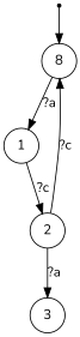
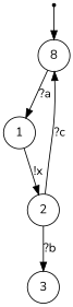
  digraph {
    fontname=Nunito
    node [fontname=Nunito shape=circle]
    edge [fontname=Nunito]
    ENTRY [shape=point]
    n2 [label=8]
    1
    2
    3
    ENTRY -> n2
    n2 -> 1 [label="?a"]
-   1 -> 2 [label="?c"]
+   1 -> 2 [label="!x"]
    2 -> n2 [label="?c"]
-   2 -> 3 [label="?a"]
+   2 -> 3 [label="?b"]
  }
